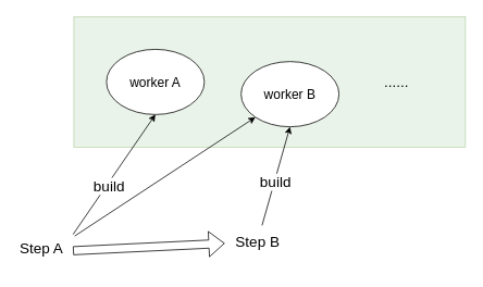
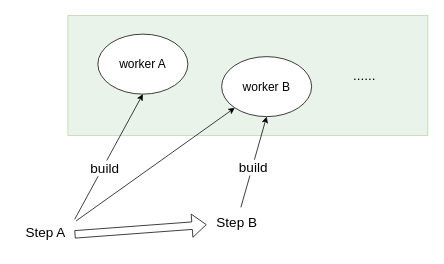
  <mxCell id="0" />
  <mxCell id="1" parent="0" />
  <mxCell id="2" value="" style="rounded=0;whiteSpace=wrap;html=1;fillColor=#d5e8d4;opacity=50;strokeWidth=1;strokeColor=#82b366;" vertex="1" parent="1"><mxGeometry x="90" y="20" width="480" height="160" as="geometry" /></mxCell>
- <mxCell id="3" value="&lt;font style=&quot;font-size: 16px;&quot;&gt;worker A&lt;/font&gt;" style="ellipse;whiteSpace=wrap;html=1;" vertex="1" parent="1"><mxGeometry x="130" y="60" width="120" height="80" as="geometry" /></mxCell>
+ <mxCell id="3" value="&lt;font style=&quot;font-size: 16px;&quot;&gt;worker A&lt;/font&gt;" style="ellipse;whiteSpace=wrap;html=1;" vertex="1" parent="1"><mxGeometry x="130" y="45" width="120" height="80" as="geometry" /></mxCell>
  <mxCell id="4" value="&lt;font style=&quot;font-size: 16px;&quot;&gt;worker B&lt;/font&gt;" style="ellipse;whiteSpace=wrap;html=1;" vertex="1" parent="1"><mxGeometry x="295" y="75" width="120" height="80" as="geometry" /></mxCell>
  <mxCell id="5" value="&lt;font style=&quot;font-size: 18px;&quot;&gt;......&lt;/font&gt;" style="text;html=1;align=center;verticalAlign=middle;resizable=0;points=[];autosize=1;strokeColor=none;fillColor=none;" vertex="1" parent="1"><mxGeometry x="460" y="80" width="50" height="40" as="geometry" /></mxCell>
- <mxCell id="6" value="&lt;font style=&quot;font-size: 18px;&quot;&gt;Step A&lt;br&gt;&lt;/font&gt;" style="text;html=1;align=center;verticalAlign=middle;resizable=0;points=[];autosize=1;strokeColor=none;fillColor=none;" vertex="1" parent="1"><mxGeometry x="10" y="285" width="80" height="40" as="geometry" /></mxCell>
+ <mxCell id="6" value="&lt;font style=&quot;font-size: 18px;&quot;&gt;Step A&lt;br&gt;&lt;/font&gt;" style="text;html=1;align=center;verticalAlign=middle;resizable=0;points=[];autosize=1;strokeColor=none;fillColor=none;" vertex="1" parent="1"><mxGeometry x="20" y="290" width="80" height="40" as="geometry" /></mxCell>
  <mxCell id="7" value="&lt;font style=&quot;font-size: 18px;&quot;&gt;Step B&lt;br&gt;&lt;/font&gt;" style="text;html=1;align=center;verticalAlign=middle;resizable=0;points=[];autosize=1;strokeColor=none;fillColor=none;" vertex="1" parent="1"><mxGeometry x="275" y="276" width="80" height="40" as="geometry" /></mxCell>
  <mxCell id="8" value="" style="endArrow=classic;html=1;rounded=0;entryX=0.5;entryY=1;entryDx=0;entryDy=0;exitX=0.988;exitY=0.05;exitDx=0;exitDy=0;exitPerimeter=0;" edge="1" parent="1" source="6" target="3"><mxGeometry width="50" height="50" relative="1" as="geometry"><mxPoint x="370" y="450" as="sourcePoint" /><mxPoint x="420" y="400" as="targetPoint" /></mxGeometry></mxCell>
  <mxCell id="9" value="&lt;font style=&quot;font-size: 18px;&quot;&gt;build&lt;/font&gt;" style="edgeLabel;html=1;align=center;verticalAlign=middle;resizable=0;points=[];" vertex="1" connectable="0" parent="8"><mxGeometry x="-0.168" y="-2" relative="1" as="geometry"><mxPoint as="offset" /></mxGeometry></mxCell>
  <mxCell id="10" value="" style="endArrow=classic;html=1;rounded=0;entryX=0.5;entryY=1;entryDx=0;entryDy=0;" edge="1" parent="1" source="7" target="4"><mxGeometry width="50" height="50" relative="1" as="geometry"><mxPoint x="370" y="450" as="sourcePoint" /><mxPoint x="420" y="400" as="targetPoint" /></mxGeometry></mxCell>
  <mxCell id="11" value="&lt;div style=&quot;font-size: 12px;&quot;&gt;&lt;font style=&quot;font-size: 18px;&quot;&gt;build&lt;/font&gt;&lt;/div&gt;" style="edgeLabel;html=1;align=center;verticalAlign=middle;resizable=0;points=[];" vertex="1" connectable="0" parent="10"><mxGeometry x="-0.106" y="-1" relative="1" as="geometry"><mxPoint as="offset" /></mxGeometry></mxCell>
  <mxCell id="12" value="" style="shape=flexArrow;endArrow=classic;html=1;rounded=0;exitX=0.988;exitY=0.55;exitDx=0;exitDy=0;exitPerimeter=0;" edge="1" parent="1" source="6" target="7"><mxGeometry width="50" height="50" relative="1" as="geometry"><mxPoint x="110" y="310" as="sourcePoint" /><mxPoint x="303" y="315" as="targetPoint" /></mxGeometry></mxCell>
  <mxCell id="13" value="" style="endArrow=classic;html=1;rounded=0;entryX=0;entryY=1;entryDx=0;entryDy=0;exitX=1.013;exitY=0.1;exitDx=0;exitDy=0;exitPerimeter=0;" edge="1" parent="1" source="6" target="4"><mxGeometry width="50" height="50" relative="1" as="geometry"><mxPoint x="370" y="450" as="sourcePoint" /><mxPoint x="420" y="400" as="targetPoint" /></mxGeometry></mxCell>
